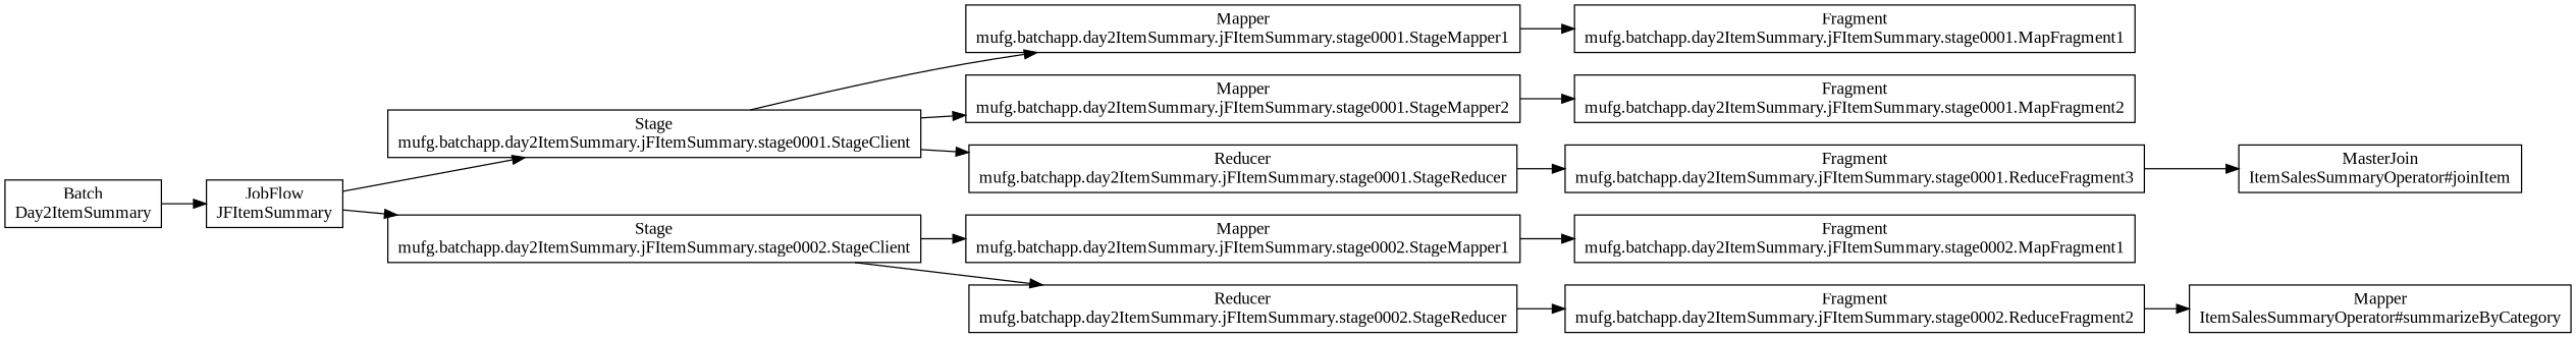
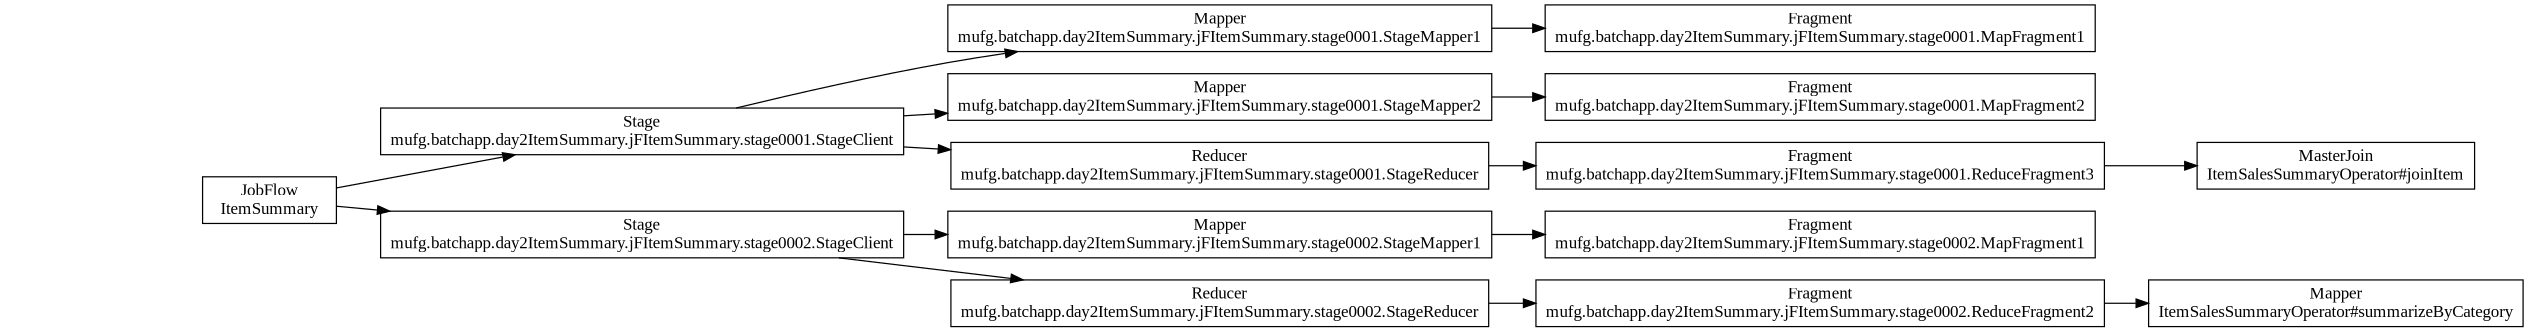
  digraph {
    fontname="Liberation Serif"
    rankdir=LR
    node [fontname="Liberation Serif" shape=box]
    edge [fontname="Liberation Serif"]
-   n1 [label="Batch\nDay2ItemSummary"]
-   n2 [label="JobFlow\nJFItemSummary"]
+   n2 [label="JobFlow\nItemSummary"]
    n3 [label="Stage\nmufg.batchapp.day2ItemSummary.jFItemSummary.stage0001.StageClient"]
    n4 [label="Stage\nmufg.batchapp.day2ItemSummary.jFItemSummary.stage0002.StageClient"]
    n5 [label="Mapper\nmufg.batchapp.day2ItemSummary.jFItemSummary.stage0001.StageMapper1"]
    n6 [label="Mapper\nmufg.batchapp.day2ItemSummary.jFItemSummary.stage0001.StageMapper2"]
    n7 [label="Reducer\nmufg.batchapp.day2ItemSummary.jFItemSummary.stage0001.StageReducer"]
    n8 [label="Mapper\nmufg.batchapp.day2ItemSummary.jFItemSummary.stage0002.StageMapper1"]
    n9 [label="Reducer\nmufg.batchapp.day2ItemSummary.jFItemSummary.stage0002.StageReducer"]
    n10 [label="Fragment\nmufg.batchapp.day2ItemSummary.jFItemSummary.stage0001.MapFragment1"]
    n11 [label="Fragment\nmufg.batchapp.day2ItemSummary.jFItemSummary.stage0001.MapFragment2"]
    n12 [label="Fragment\nmufg.batchapp.day2ItemSummary.jFItemSummary.stage0001.ReduceFragment3"]
    n13 [label="MasterJoin\nItemSalesSummaryOperator#joinItem"]
    n14 [label="Fragment\nmufg.batchapp.day2ItemSummary.jFItemSummary.stage0002.MapFragment1"]
    n15 [label="Fragment\nmufg.batchapp.day2ItemSummary.jFItemSummary.stage0002.ReduceFragment2"]
    n16 [label="Mapper\nItemSalesSummaryOperator#summarizeByCategory"]
-   n1 -> n2
    n2 -> n3
    n2 -> n4
    n3 -> n5
    n3 -> n6
    n3 -> n7
    n4 -> n8
    n4 -> n9
    n5 -> n10
    n6 -> n11
    n7 -> n12
    n8 -> n14
    n9 -> n15
    n12 -> n13
    n15 -> n16
  }
